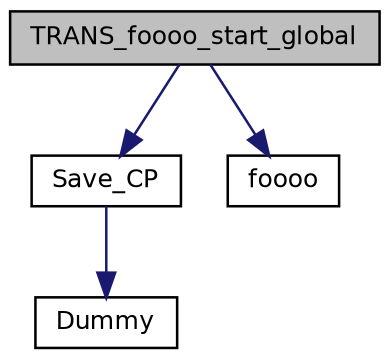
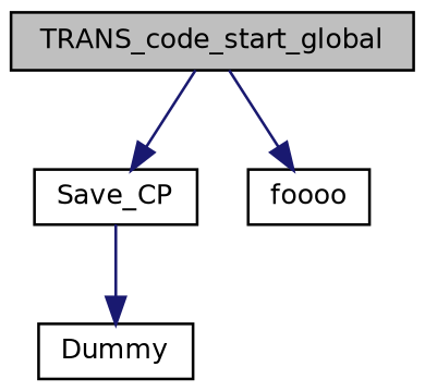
  digraph {
    rankdir=TB
    node [color=black fillcolor=white fontname=Helvetica fontsize=10 shape=record style=filled]
    edge [color=midnightblue fontname=Helvetica fontsize=10 labelfontname=Helvetica labelfontsize=10 style=solid]
-   n1 [fillcolor=grey75 fontcolor=black height=0.2 label=TRANS_foooo_start_global width=0.4]
+   n1 [fillcolor=grey75 fontcolor=black height=0.2 label=TRANS_code_start_global width=0.4]
    n2 [height=0.2 label=Save_CP width=0.4]
    n3 [height=0.2 label=foooo width=0.4]
    n4 [height=0.2 label=Dummy width=0.4]
    n1 -> n2
    n1 -> n3
    n2 -> n4
  }
